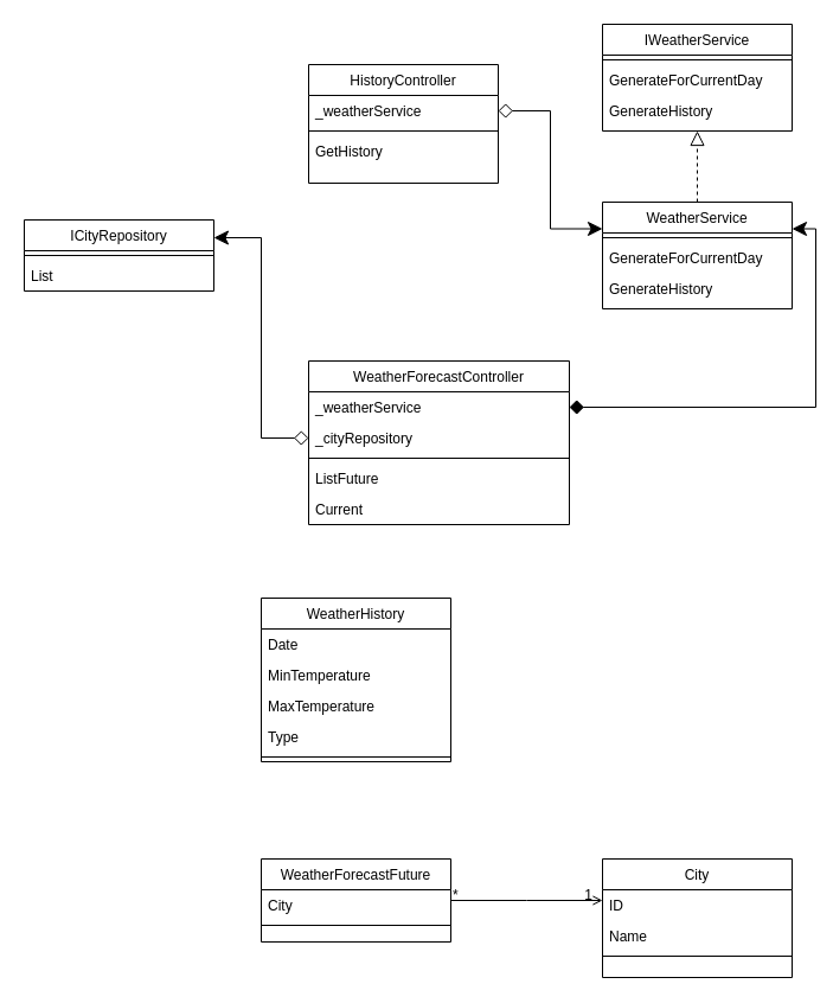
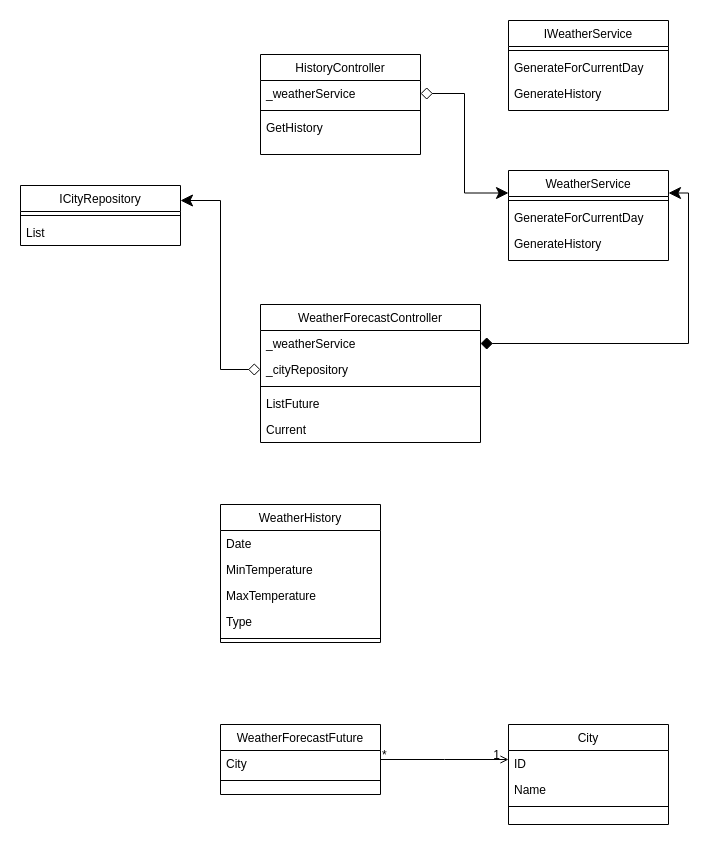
  <mxCell id="0" />
  <mxCell id="1" parent="0" />
  <mxCell id="2" value="WeatherForecastFuture" style="swimlane;fontStyle=0;align=center;verticalAlign=top;childLayout=stackLayout;horizontal=1;startSize=26;horizontalStack=0;resizeParent=1;resizeLast=0;collapsible=1;marginBottom=0;rounded=0;shadow=0;strokeWidth=1;" parent="1" vertex="1"><mxGeometry x="220" y="724" width="160" height="70" as="geometry"><mxRectangle x="230" y="140" width="160" height="26" as="alternateBounds" /></mxGeometry></mxCell>
  <mxCell id="3" value="City" style="text;align=left;verticalAlign=top;spacingLeft=4;spacingRight=4;overflow=hidden;rotatable=0;points=[[0,0.5],[1,0.5]];portConstraint=eastwest;" parent="2" vertex="1"><mxGeometry y="26" width="160" height="26" as="geometry" /></mxCell>
  <mxCell id="4" value="" style="line;html=1;strokeWidth=1;align=left;verticalAlign=middle;spacingTop=-1;spacingLeft=3;spacingRight=3;rotatable=0;labelPosition=right;points=[];portConstraint=eastwest;" parent="2" vertex="1"><mxGeometry y="52" width="160" height="8" as="geometry" /></mxCell>
  <mxCell id="5" value="City" style="swimlane;fontStyle=0;align=center;verticalAlign=top;childLayout=stackLayout;horizontal=1;startSize=26;horizontalStack=0;resizeParent=1;resizeLast=0;collapsible=1;marginBottom=0;rounded=0;shadow=0;strokeWidth=1;" parent="1" vertex="1"><mxGeometry x="508" y="724" width="160" height="100" as="geometry"><mxRectangle x="550" y="140" width="160" height="26" as="alternateBounds" /></mxGeometry></mxCell>
  <mxCell id="6" value="ID" style="text;align=left;verticalAlign=top;spacingLeft=4;spacingRight=4;overflow=hidden;rotatable=0;points=[[0,0.5],[1,0.5]];portConstraint=eastwest;" parent="5" vertex="1"><mxGeometry y="26" width="160" height="26" as="geometry" /></mxCell>
  <mxCell id="7" value="Name" style="text;align=left;verticalAlign=top;spacingLeft=4;spacingRight=4;overflow=hidden;rotatable=0;points=[[0,0.5],[1,0.5]];portConstraint=eastwest;rounded=0;shadow=0;html=0;" parent="5" vertex="1"><mxGeometry y="52" width="160" height="26" as="geometry" /></mxCell>
  <mxCell id="8" value="" style="line;html=1;strokeWidth=1;align=left;verticalAlign=middle;spacingTop=-1;spacingLeft=3;spacingRight=3;rotatable=0;labelPosition=right;points=[];portConstraint=eastwest;" parent="5" vertex="1"><mxGeometry y="78" width="160" height="8" as="geometry" /></mxCell>
  <mxCell id="9" value="" style="endArrow=open;shadow=0;strokeWidth=1;rounded=0;endFill=1;edgeStyle=elbowEdgeStyle;elbow=vertical;targetPerimeterSpacing=0;endSize=6;" parent="1" source="2" target="5" edge="1"><mxGeometry x="0.5" y="41" relative="1" as="geometry"><mxPoint x="380" y="796" as="sourcePoint" /><mxPoint x="540" y="796" as="targetPoint" /><mxPoint x="-40" y="32" as="offset" /></mxGeometry></mxCell>
  <mxCell id="10" value="*" style="resizable=0;align=left;verticalAlign=bottom;labelBackgroundColor=none;fontSize=12;" parent="9" connectable="0" vertex="1"><mxGeometry x="-1" relative="1" as="geometry"><mxPoint y="4" as="offset" /></mxGeometry></mxCell>
  <mxCell id="11" value="1" style="resizable=0;align=right;verticalAlign=bottom;labelBackgroundColor=none;fontSize=12;" parent="9" connectable="0" vertex="1"><mxGeometry x="1" relative="1" as="geometry"><mxPoint x="-7" y="4" as="offset" /></mxGeometry></mxCell>
  <mxCell id="12" value="WeatherHistory" style="swimlane;fontStyle=0;align=center;verticalAlign=top;childLayout=stackLayout;horizontal=1;startSize=26;horizontalStack=0;resizeParent=1;resizeLast=0;collapsible=1;marginBottom=0;rounded=0;shadow=0;strokeWidth=1;" vertex="1" parent="1"><mxGeometry x="220" y="504" width="160" height="138" as="geometry"><mxRectangle x="340" y="380" width="170" height="26" as="alternateBounds" /></mxGeometry></mxCell>
  <mxCell id="13" value="Date" style="text;align=left;verticalAlign=top;spacingLeft=4;spacingRight=4;overflow=hidden;rotatable=0;points=[[0,0.5],[1,0.5]];portConstraint=eastwest;" vertex="1" parent="12"><mxGeometry y="26" width="160" height="26" as="geometry" /></mxCell>
  <mxCell id="14" value="MinTemperature" style="text;align=left;verticalAlign=top;spacingLeft=4;spacingRight=4;overflow=hidden;rotatable=0;points=[[0,0.5],[1,0.5]];portConstraint=eastwest;" vertex="1" parent="12"><mxGeometry y="52" width="160" height="26" as="geometry" /></mxCell>
  <mxCell id="15" value="MaxTemperature" style="text;align=left;verticalAlign=top;spacingLeft=4;spacingRight=4;overflow=hidden;rotatable=0;points=[[0,0.5],[1,0.5]];portConstraint=eastwest;" vertex="1" parent="12"><mxGeometry y="78" width="160" height="26" as="geometry" /></mxCell>
  <mxCell id="16" value="Type" style="text;align=left;verticalAlign=top;spacingLeft=4;spacingRight=4;overflow=hidden;rotatable=0;points=[[0,0.5],[1,0.5]];portConstraint=eastwest;" vertex="1" parent="12"><mxGeometry y="104" width="160" height="26" as="geometry" /></mxCell>
  <mxCell id="17" value="" style="line;html=1;strokeWidth=1;align=left;verticalAlign=middle;spacingTop=-1;spacingLeft=3;spacingRight=3;rotatable=0;labelPosition=right;points=[];portConstraint=eastwest;" vertex="1" parent="12"><mxGeometry y="130" width="160" height="8" as="geometry" /></mxCell>
  <mxCell id="18" value="IWeatherService" style="swimlane;fontStyle=0;align=center;verticalAlign=top;childLayout=stackLayout;horizontal=1;startSize=26;horizontalStack=0;resizeParent=1;resizeLast=0;collapsible=1;marginBottom=0;rounded=0;shadow=0;strokeWidth=1;" vertex="1" parent="1"><mxGeometry x="508" y="20" width="160" height="90" as="geometry"><mxRectangle x="550" y="140" width="160" height="26" as="alternateBounds" /></mxGeometry></mxCell>
  <mxCell id="19" value="" style="line;html=1;strokeWidth=1;align=left;verticalAlign=middle;spacingTop=-1;spacingLeft=3;spacingRight=3;rotatable=0;labelPosition=right;points=[];portConstraint=eastwest;" vertex="1" parent="18"><mxGeometry y="26" width="160" height="8" as="geometry" /></mxCell>
  <mxCell id="20" value="GenerateForCurrentDay" style="text;align=left;verticalAlign=top;spacingLeft=4;spacingRight=4;overflow=hidden;rotatable=0;points=[[0,0.5],[1,0.5]];portConstraint=eastwest;rounded=0;shadow=0;html=0;" vertex="1" parent="18"><mxGeometry y="34" width="160" height="26" as="geometry" /></mxCell>
  <mxCell id="21" value="GenerateHistory" style="text;align=left;verticalAlign=top;spacingLeft=4;spacingRight=4;overflow=hidden;rotatable=0;points=[[0,0.5],[1,0.5]];portConstraint=eastwest;rounded=0;shadow=0;html=0;" vertex="1" parent="18"><mxGeometry y="60" width="160" height="26" as="geometry" /></mxCell>
- <mxCell id="22" style="edgeStyle=orthogonalEdgeStyle;rounded=0;orthogonalLoop=1;jettySize=auto;html=1;exitX=0.5;exitY=0;exitDx=0;exitDy=0;entryX=0.5;entryY=1;entryDx=0;entryDy=0;endArrow=block;endFill=0;dashed=1;startSize=6;endSize=10;" edge="1" parent="1" source="23" target="18"><mxGeometry relative="1" as="geometry" /></mxCell>
  <mxCell id="23" value="WeatherService" style="swimlane;fontStyle=0;align=center;verticalAlign=top;childLayout=stackLayout;horizontal=1;startSize=26;horizontalStack=0;resizeParent=1;resizeLast=0;collapsible=1;marginBottom=0;rounded=0;shadow=0;strokeWidth=1;" vertex="1" parent="1"><mxGeometry x="508" y="170" width="160" height="90" as="geometry"><mxRectangle x="550" y="140" width="160" height="26" as="alternateBounds" /></mxGeometry></mxCell>
  <mxCell id="24" value="" style="line;html=1;strokeWidth=1;align=left;verticalAlign=middle;spacingTop=-1;spacingLeft=3;spacingRight=3;rotatable=0;labelPosition=right;points=[];portConstraint=eastwest;" vertex="1" parent="23"><mxGeometry y="26" width="160" height="8" as="geometry" /></mxCell>
  <mxCell id="25" value="GenerateForCurrentDay" style="text;align=left;verticalAlign=top;spacingLeft=4;spacingRight=4;overflow=hidden;rotatable=0;points=[[0,0.5],[1,0.5]];portConstraint=eastwest;rounded=0;shadow=0;html=0;" vertex="1" parent="23"><mxGeometry y="34" width="160" height="26" as="geometry" /></mxCell>
  <mxCell id="26" value="GenerateHistory" style="text;align=left;verticalAlign=top;spacingLeft=4;spacingRight=4;overflow=hidden;rotatable=0;points=[[0,0.5],[1,0.5]];portConstraint=eastwest;rounded=0;shadow=0;html=0;" vertex="1" parent="23"><mxGeometry y="60" width="160" height="26" as="geometry" /></mxCell>
  <mxCell id="27" value="HistoryController" style="swimlane;fontStyle=0;align=center;verticalAlign=top;childLayout=stackLayout;horizontal=1;startSize=26;horizontalStack=0;resizeParent=1;resizeLast=0;collapsible=1;marginBottom=0;rounded=0;shadow=0;strokeWidth=1;" vertex="1" parent="1"><mxGeometry x="260" y="54" width="160" height="100" as="geometry"><mxRectangle x="230" y="140" width="160" height="26" as="alternateBounds" /></mxGeometry></mxCell>
  <mxCell id="28" value="_weatherService" style="text;align=left;verticalAlign=top;spacingLeft=4;spacingRight=4;overflow=hidden;rotatable=0;points=[[0,0.5],[1,0.5]];portConstraint=eastwest;" vertex="1" parent="27"><mxGeometry y="26" width="160" height="26" as="geometry" /></mxCell>
  <mxCell id="29" value="" style="line;html=1;strokeWidth=1;align=left;verticalAlign=middle;spacingTop=-1;spacingLeft=3;spacingRight=3;rotatable=0;labelPosition=right;points=[];portConstraint=eastwest;" vertex="1" parent="27"><mxGeometry y="52" width="160" height="8" as="geometry" /></mxCell>
  <mxCell id="30" value="GetHistory" style="text;align=left;verticalAlign=top;spacingLeft=4;spacingRight=4;overflow=hidden;rotatable=0;points=[[0,0.5],[1,0.5]];portConstraint=eastwest;" vertex="1" parent="27"><mxGeometry y="60" width="160" height="26" as="geometry" /></mxCell>
  <mxCell id="31" value="WeatherForecastController" style="swimlane;fontStyle=0;align=center;verticalAlign=top;childLayout=stackLayout;horizontal=1;startSize=26;horizontalStack=0;resizeParent=1;resizeLast=0;collapsible=1;marginBottom=0;rounded=0;shadow=0;strokeWidth=1;" vertex="1" parent="1"><mxGeometry x="260" y="304" width="220" height="138" as="geometry"><mxRectangle x="230" y="140" width="160" height="26" as="alternateBounds" /></mxGeometry></mxCell>
  <mxCell id="32" value="_weatherService" style="text;align=left;verticalAlign=top;spacingLeft=4;spacingRight=4;overflow=hidden;rotatable=0;points=[[0,0.5],[1,0.5]];portConstraint=eastwest;" vertex="1" parent="31"><mxGeometry y="26" width="220" height="26" as="geometry" /></mxCell>
  <mxCell id="33" value="_cityRepository" style="text;align=left;verticalAlign=top;spacingLeft=4;spacingRight=4;overflow=hidden;rotatable=0;points=[[0,0.5],[1,0.5]];portConstraint=eastwest;" vertex="1" parent="31"><mxGeometry y="52" width="220" height="26" as="geometry" /></mxCell>
  <mxCell id="34" value="" style="line;html=1;strokeWidth=1;align=left;verticalAlign=middle;spacingTop=-1;spacingLeft=3;spacingRight=3;rotatable=0;labelPosition=right;points=[];portConstraint=eastwest;" vertex="1" parent="31"><mxGeometry y="78" width="220" height="8" as="geometry" /></mxCell>
  <mxCell id="35" value="ListFuture" style="text;align=left;verticalAlign=top;spacingLeft=4;spacingRight=4;overflow=hidden;rotatable=0;points=[[0,0.5],[1,0.5]];portConstraint=eastwest;" vertex="1" parent="31"><mxGeometry y="86" width="220" height="26" as="geometry" /></mxCell>
  <mxCell id="36" value="Current" style="text;align=left;verticalAlign=top;spacingLeft=4;spacingRight=4;overflow=hidden;rotatable=0;points=[[0,0.5],[1,0.5]];portConstraint=eastwest;" vertex="1" parent="31"><mxGeometry y="112" width="220" height="26" as="geometry" /></mxCell>
  <mxCell id="37" style="edgeStyle=orthogonalEdgeStyle;rounded=0;orthogonalLoop=1;jettySize=auto;html=1;exitX=1;exitY=0.5;exitDx=0;exitDy=0;entryX=0;entryY=0.25;entryDx=0;entryDy=0;startArrow=diamond;startFill=0;startSize=10;endSize=10;" edge="1" parent="1" source="28" target="23"><mxGeometry relative="1" as="geometry" /></mxCell>
  <mxCell id="38" style="edgeStyle=orthogonalEdgeStyle;rounded=0;orthogonalLoop=1;jettySize=auto;html=1;exitX=1;exitY=0.5;exitDx=0;exitDy=0;entryX=1;entryY=0.25;entryDx=0;entryDy=0;startArrow=diamond;startFill=1;endSize=10;startSize=10;" edge="1" parent="1" source="32" target="23"><mxGeometry relative="1" as="geometry" /></mxCell>
  <mxCell id="39" value="ICityRepository" style="swimlane;fontStyle=0;align=center;verticalAlign=top;childLayout=stackLayout;horizontal=1;startSize=26;horizontalStack=0;resizeParent=1;resizeLast=0;collapsible=1;marginBottom=0;rounded=0;shadow=0;strokeWidth=1;" vertex="1" parent="1"><mxGeometry x="20" y="185" width="160" height="60" as="geometry"><mxRectangle x="230" y="140" width="160" height="26" as="alternateBounds" /></mxGeometry></mxCell>
  <mxCell id="40" value="" style="line;html=1;strokeWidth=1;align=left;verticalAlign=middle;spacingTop=-1;spacingLeft=3;spacingRight=3;rotatable=0;labelPosition=right;points=[];portConstraint=eastwest;" vertex="1" parent="39"><mxGeometry y="26" width="160" height="8" as="geometry" /></mxCell>
  <mxCell id="41" value="List" style="text;align=left;verticalAlign=top;spacingLeft=4;spacingRight=4;overflow=hidden;rotatable=0;points=[[0,0.5],[1,0.5]];portConstraint=eastwest;" vertex="1" parent="39"><mxGeometry y="34" width="160" height="26" as="geometry" /></mxCell>
  <mxCell id="42" style="edgeStyle=orthogonalEdgeStyle;rounded=0;orthogonalLoop=1;jettySize=auto;html=1;exitX=0;exitY=0.5;exitDx=0;exitDy=0;entryX=1;entryY=0.25;entryDx=0;entryDy=0;startArrow=diamond;startFill=0;startSize=10;endSize=10;" edge="1" parent="1" source="33" target="39"><mxGeometry relative="1" as="geometry" /></mxCell>
